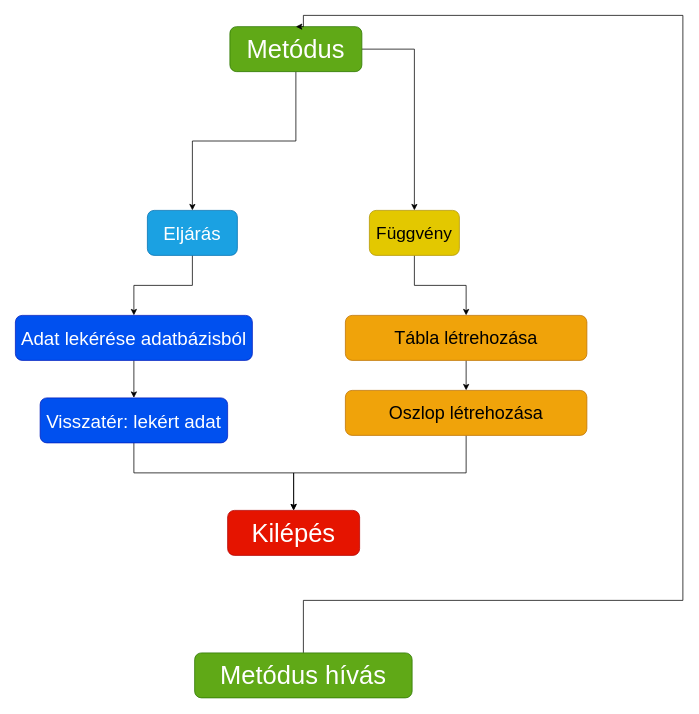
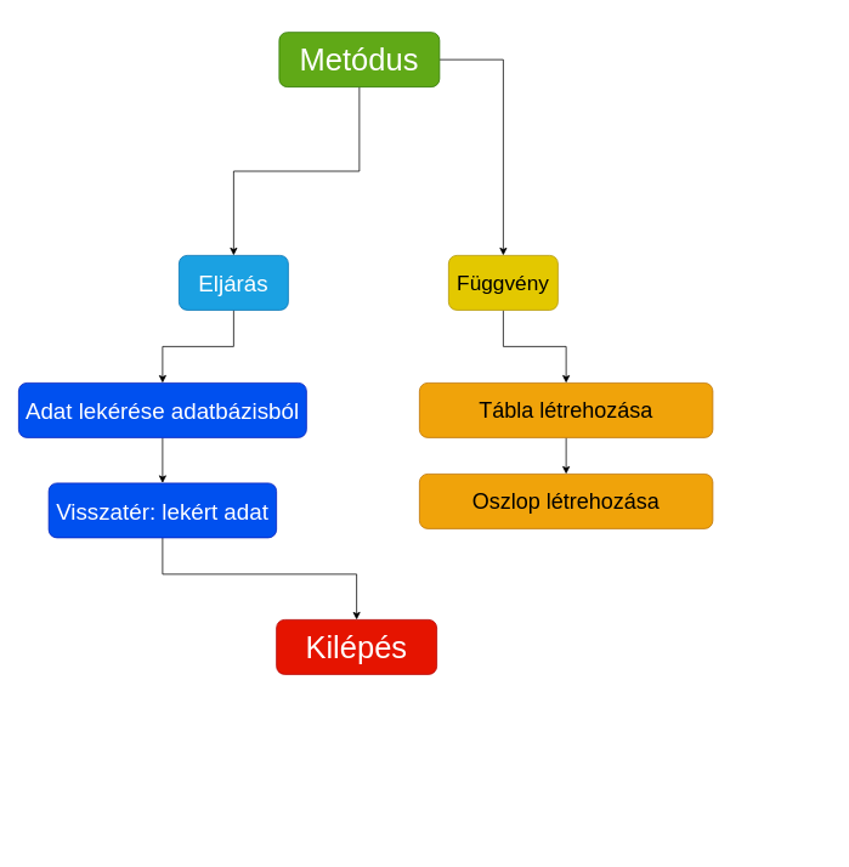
  <mxCell id="0" />
  <mxCell id="1" parent="0" />
  <mxCell id="2" value="" style="edgeStyle=orthogonalEdgeStyle;rounded=0;orthogonalLoop=1;jettySize=auto;html=1;" edge="1" parent="1" source="4" target="6"><mxGeometry relative="1" as="geometry" /></mxCell>
  <mxCell id="3" value="" style="edgeStyle=orthogonalEdgeStyle;rounded=0;orthogonalLoop=1;jettySize=auto;html=1;" edge="1" parent="1" source="4" target="8"><mxGeometry relative="1" as="geometry" /></mxCell>
  <mxCell id="4" value="&lt;font style=&quot;font-size: 34px;&quot;&gt;Metódus&lt;/font&gt;" style="rounded=1;whiteSpace=wrap;html=1;fillColor=#60a917;fontColor=#ffffff;strokeColor=#2D7600;" vertex="1" parent="1"><mxGeometry x="306" y="35" width="176" height="60" as="geometry" /></mxCell>
  <mxCell id="5" value="" style="edgeStyle=orthogonalEdgeStyle;rounded=0;orthogonalLoop=1;jettySize=auto;html=1;" edge="1" parent="1" source="6" target="10"><mxGeometry relative="1" as="geometry" /></mxCell>
  <mxCell id="6" value="&lt;font style=&quot;font-size: 25px;&quot;&gt;Eljárás&lt;/font&gt;" style="whiteSpace=wrap;html=1;fillColor=#1ba1e2;strokeColor=#006EAF;fontColor=#ffffff;rounded=1;" vertex="1" parent="1"><mxGeometry x="196" y="280" width="120" height="60" as="geometry" /></mxCell>
  <mxCell id="7" value="" style="edgeStyle=orthogonalEdgeStyle;rounded=0;orthogonalLoop=1;jettySize=auto;html=1;" edge="1" parent="1" source="8" target="14"><mxGeometry relative="1" as="geometry" /></mxCell>
  <mxCell id="8" value="&lt;font style=&quot;font-size: 23px;&quot;&gt;Függvény&lt;/font&gt;" style="whiteSpace=wrap;html=1;fillColor=#e3c800;strokeColor=#B09500;fontColor=#000000;rounded=1;" vertex="1" parent="1"><mxGeometry x="492" y="280" width="120" height="60" as="geometry" /></mxCell>
  <mxCell id="9" style="edgeStyle=orthogonalEdgeStyle;rounded=0;orthogonalLoop=1;jettySize=auto;html=1;exitX=0.5;exitY=1;exitDx=0;exitDy=0;" edge="1" parent="1" source="10" target="12"><mxGeometry relative="1" as="geometry" /></mxCell>
  <mxCell id="10" value="&lt;font style=&quot;font-size: 25px;&quot;&gt;Adat lekérése adatbázisból&lt;/font&gt;" style="whiteSpace=wrap;html=1;fillColor=#0050ef;strokeColor=#001DBC;fontColor=#ffffff;rounded=1;" vertex="1" parent="1"><mxGeometry x="20" y="420" width="316" height="60" as="geometry" /></mxCell>
  <mxCell id="11" style="edgeStyle=orthogonalEdgeStyle;rounded=0;orthogonalLoop=1;jettySize=auto;html=1;exitX=0.5;exitY=1;exitDx=0;exitDy=0;entryX=0.5;entryY=0;entryDx=0;entryDy=0;" edge="1" parent="1" source="12" target="17"><mxGeometry relative="1" as="geometry"><Array as="points"><mxPoint x="178" y="630" /><mxPoint x="391" y="630" /></Array></mxGeometry></mxCell>
  <mxCell id="12" value="&lt;font style=&quot;font-size: 25px; color: rgb(255, 255, 255);&quot;&gt;Visszatér: lekért adat&lt;/font&gt;" style="whiteSpace=wrap;html=1;fillColor=#0050ef;strokeColor=#001DBC;fontColor=#ffffff;rounded=1;" vertex="1" parent="1"><mxGeometry x="53" y="530" width="250" height="60" as="geometry" /></mxCell>
  <mxCell id="13" style="edgeStyle=orthogonalEdgeStyle;rounded=0;orthogonalLoop=1;jettySize=auto;html=1;exitX=0.5;exitY=1;exitDx=0;exitDy=0;" edge="1" parent="1" source="14" target="16"><mxGeometry relative="1" as="geometry" /></mxCell>
  <mxCell id="14" value="&lt;font style=&quot;font-size: 24px;&quot;&gt;Tábla létrehozása&lt;/font&gt;" style="whiteSpace=wrap;html=1;fillColor=#f0a30a;strokeColor=#BD7000;fontColor=#000000;rounded=1;" vertex="1" parent="1"><mxGeometry x="460" y="420" width="322" height="60" as="geometry" /></mxCell>
- <mxCell id="15" style="edgeStyle=orthogonalEdgeStyle;rounded=0;orthogonalLoop=1;jettySize=auto;html=1;exitX=0.5;exitY=1;exitDx=0;exitDy=0;" edge="1" parent="1" source="16" target="17"><mxGeometry relative="1" as="geometry" /></mxCell>
  <mxCell id="16" value="&lt;font style=&quot;font-size: 24px; color: rgb(0, 0, 0);&quot;&gt;Oszlop létrehozása&lt;/font&gt;" style="whiteSpace=wrap;html=1;fillColor=#f0a30a;strokeColor=#BD7000;fontColor=#000000;rounded=1;" vertex="1" parent="1"><mxGeometry x="460" y="520" width="322" height="60" as="geometry" /></mxCell>
  <mxCell id="17" value="&lt;font style=&quot;font-size: 34px;&quot;&gt;Kilépés&lt;/font&gt;" style="rounded=1;whiteSpace=wrap;html=1;fillColor=#e51400;fontColor=#ffffff;strokeColor=#B20000;" vertex="1" parent="1"><mxGeometry x="303" y="680" width="176" height="60" as="geometry" /></mxCell>
- <mxCell id="18" style="edgeStyle=orthogonalEdgeStyle;rounded=0;orthogonalLoop=1;jettySize=auto;html=1;exitX=0.5;exitY=0;exitDx=0;exitDy=0;entryX=0.5;entryY=0;entryDx=0;entryDy=0;" edge="1" parent="1" source="19" target="4"><mxGeometry relative="1" as="geometry"><Array as="points"><mxPoint x="404" y="800" /><mxPoint x="910" y="800" /><mxPoint x="910" y="20" /><mxPoint x="404" y="20" /></Array></mxGeometry></mxCell>
- <mxCell id="19" value="&lt;font style=&quot;font-size: 34px;&quot;&gt;Metódus hívás&lt;/font&gt;" style="rounded=1;whiteSpace=wrap;html=1;fillColor=#60a917;fontColor=#ffffff;strokeColor=#2D7600;" vertex="1" parent="1"><mxGeometry x="259" y="870" width="290" height="60" as="geometry" /></mxCell>
